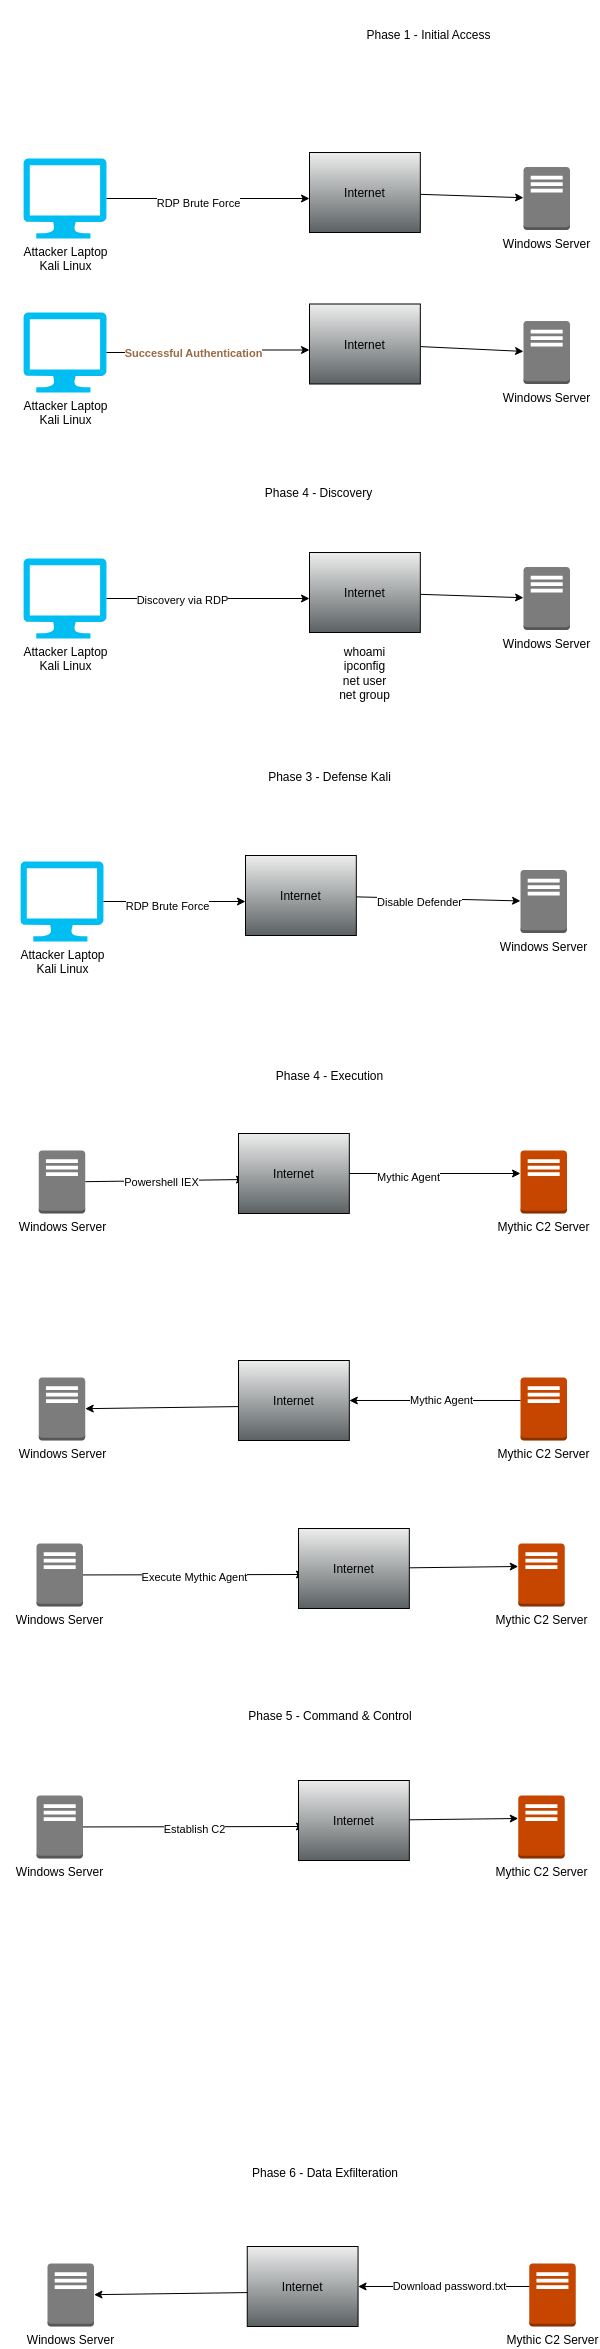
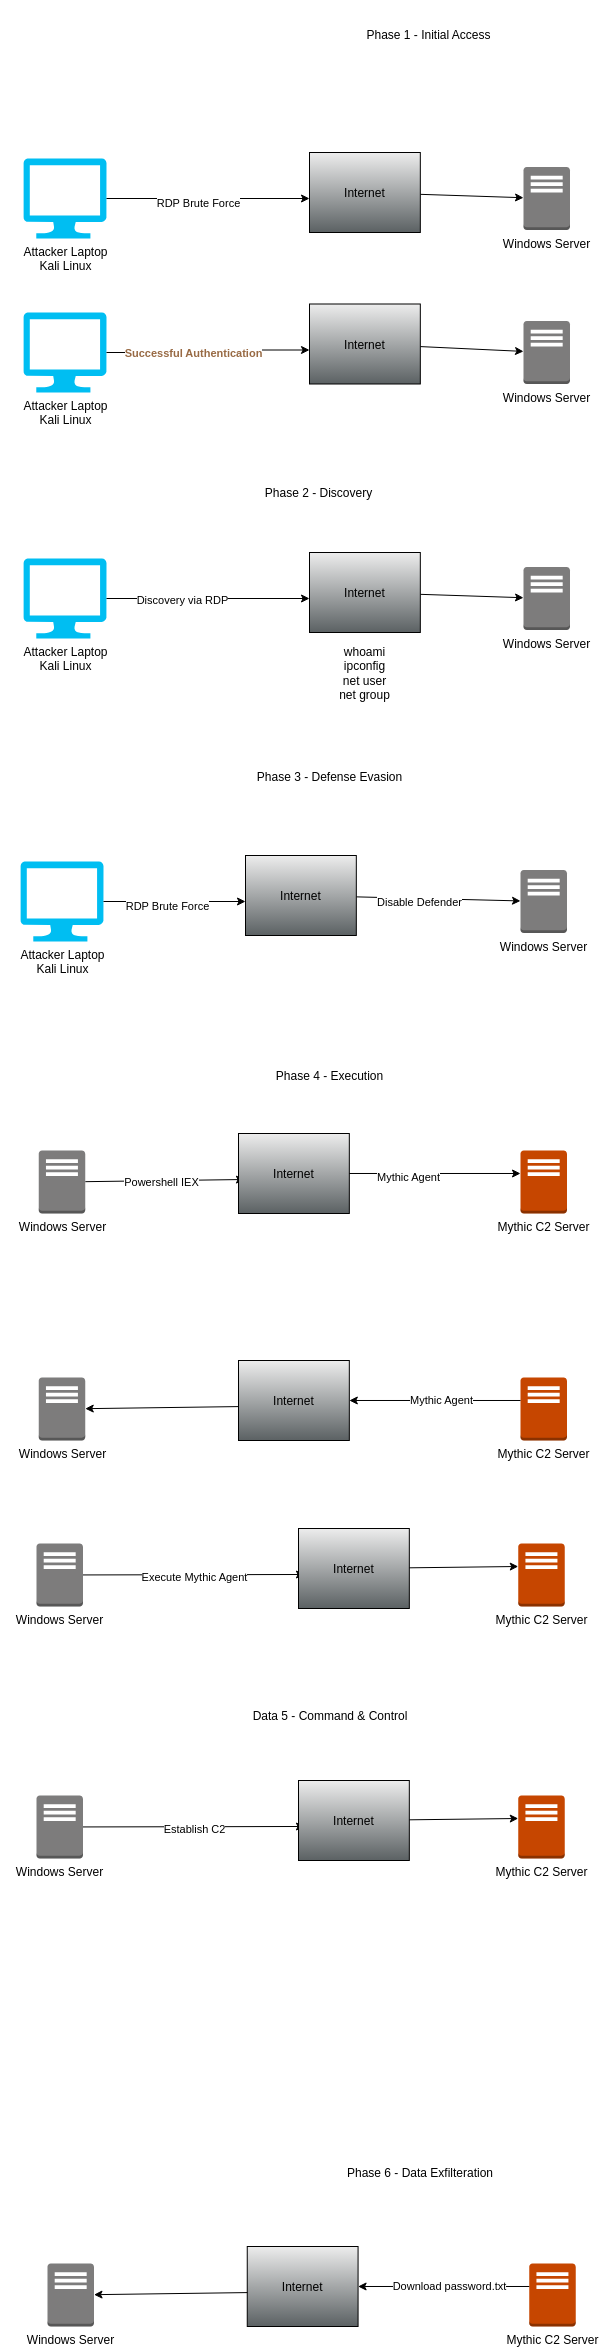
  <mxCell id="0" />
  <mxCell id="1" parent="0" />
  <mxCell id="2" value="Windows Server" style="outlineConnect=0;dashed=0;verticalLabelPosition=bottom;verticalAlign=top;align=center;html=1;shape=mxgraph.aws3.traditional_server;fillColor=#7D7C7C;gradientColor=none;" vertex="1" parent="1"><mxGeometry x="523" y="166.5" width="46.5" height="63" as="geometry" /></mxCell>
  <mxCell id="3" value="&lt;div&gt;Attacker Laptop&lt;/div&gt;&lt;div&gt;Kali Linux&lt;/div&gt;" style="verticalLabelPosition=bottom;html=1;verticalAlign=top;align=center;strokeColor=none;fillColor=#00BEF2;shape=mxgraph.azure.computer;pointerEvents=1;" vertex="1" parent="1"><mxGeometry x="23" y="158" width="83" height="80" as="geometry" /></mxCell>
  <mxCell id="4" style="rounded=0;orthogonalLoop=1;jettySize=auto;html=1;" edge="1" parent="1" source="5" target="2"><mxGeometry relative="1" as="geometry" /></mxCell>
  <mxCell id="5" value="Internet" style="shape=mxgraph.networks2.icon;aspect=fixed;fillColor=#EDEDED;strokeColor=#000000;gradientColor=#5B6163;network2IconShadow=1;network2bgFillColor=none;network2Icon=mxgraph.networks2.cloud;network2IconYOffset=-0.08;network2IconW=1.0;network2IconH=0.722;" vertex="1" parent="1"><mxGeometry x="309" y="152" width="110.82" height="80" as="geometry" /></mxCell>
  <mxCell id="6" value="Phase 1 - Initial Access" style="text;html=1;align=center;verticalAlign=middle;whiteSpace=wrap;rounded=0;" vertex="1" parent="1"><mxGeometry x="362.11" y="20" width="132.59" height="30" as="geometry" /></mxCell>
  <mxCell id="7" style="edgeStyle=orthogonalEdgeStyle;rounded=0;orthogonalLoop=1;jettySize=auto;html=1;entryX=0;entryY=0.575;entryDx=0;entryDy=0;entryPerimeter=0;" edge="1" parent="1" source="3" target="5"><mxGeometry relative="1" as="geometry" /></mxCell>
  <mxCell id="8" value="RDP Brute Force" style="edgeLabel;html=1;align=center;verticalAlign=middle;resizable=0;points=[];" vertex="1" connectable="0" parent="7"><mxGeometry x="-0.108" y="-4" relative="1" as="geometry"><mxPoint as="offset" /></mxGeometry></mxCell>
  <mxCell id="9" value="Windows Server" style="outlineConnect=0;dashed=0;verticalLabelPosition=bottom;verticalAlign=top;align=center;html=1;shape=mxgraph.aws3.traditional_server;fillColor=#7D7C7C;gradientColor=none;" vertex="1" parent="1"><mxGeometry x="523" y="320.5" width="46.5" height="63" as="geometry" /></mxCell>
  <mxCell id="10" value="&lt;div&gt;Attacker Laptop&lt;/div&gt;&lt;div&gt;Kali Linux&lt;/div&gt;" style="verticalLabelPosition=bottom;html=1;verticalAlign=top;align=center;strokeColor=none;fillColor=#00BEF2;shape=mxgraph.azure.computer;pointerEvents=1;" vertex="1" parent="1"><mxGeometry x="23" y="312" width="83" height="80" as="geometry" /></mxCell>
  <mxCell id="11" style="rounded=0;orthogonalLoop=1;jettySize=auto;html=1;" edge="1" source="12" target="9" parent="1"><mxGeometry relative="1" as="geometry" /></mxCell>
  <mxCell id="12" value="Internet" style="shape=mxgraph.networks2.icon;aspect=fixed;fillColor=#EDEDED;strokeColor=#000000;gradientColor=#5B6163;network2IconShadow=1;network2bgFillColor=none;network2Icon=mxgraph.networks2.cloud;network2IconYOffset=-0.08;network2IconW=1.0;network2IconH=0.722;" vertex="1" parent="1"><mxGeometry x="309" y="303.5" width="110.82" height="80" as="geometry" /></mxCell>
  <mxCell id="13" style="edgeStyle=orthogonalEdgeStyle;rounded=0;orthogonalLoop=1;jettySize=auto;html=1;entryX=0;entryY=0.575;entryDx=0;entryDy=0;entryPerimeter=0;" edge="1" source="10" target="12" parent="1"><mxGeometry relative="1" as="geometry" /></mxCell>
  <mxCell id="14" value="Successful Authentication" style="edgeLabel;html=1;align=center;verticalAlign=middle;resizable=0;points=[];fontColor=light-dark(#986a44, #ededed);fontStyle=1" vertex="1" connectable="0" parent="13"><mxGeometry x="-0.159" relative="1" as="geometry"><mxPoint as="offset" /></mxGeometry></mxCell>
- <mxCell id="15" value="Phase 4 - Discovery" style="text;html=1;align=center;verticalAlign=middle;whiteSpace=wrap;rounded=0;" vertex="1" parent="1"><mxGeometry x="252.11" y="478" width="132.59" height="30" as="geometry" /></mxCell>
+ <mxCell id="15" value="Phase 2 - Discovery" style="text;html=1;align=center;verticalAlign=middle;whiteSpace=wrap;rounded=0;" vertex="1" parent="1"><mxGeometry x="252.11" y="478" width="132.59" height="30" as="geometry" /></mxCell>
  <mxCell id="16" value="Windows Server" style="outlineConnect=0;dashed=0;verticalLabelPosition=bottom;verticalAlign=top;align=center;html=1;shape=mxgraph.aws3.traditional_server;fillColor=#7D7C7C;gradientColor=none;" vertex="1" parent="1"><mxGeometry x="523" y="566.5" width="46.5" height="63" as="geometry" /></mxCell>
  <mxCell id="17" value="&lt;div&gt;Attacker Laptop&lt;/div&gt;&lt;div&gt;Kali Linux&lt;/div&gt;" style="verticalLabelPosition=bottom;html=1;verticalAlign=top;align=center;strokeColor=none;fillColor=#00BEF2;shape=mxgraph.azure.computer;pointerEvents=1;" vertex="1" parent="1"><mxGeometry x="23" y="558" width="83" height="80" as="geometry" /></mxCell>
  <mxCell id="18" style="rounded=0;orthogonalLoop=1;jettySize=auto;html=1;" edge="1" source="19" target="16" parent="1"><mxGeometry relative="1" as="geometry" /></mxCell>
  <mxCell id="19" value="Internet" style="shape=mxgraph.networks2.icon;aspect=fixed;fillColor=#EDEDED;strokeColor=#000000;gradientColor=#5B6163;network2IconShadow=1;network2bgFillColor=none;network2Icon=mxgraph.networks2.cloud;network2IconYOffset=-0.08;network2IconW=1.0;network2IconH=0.722;" vertex="1" parent="1"><mxGeometry x="309" y="552" width="110.82" height="80" as="geometry" /></mxCell>
  <mxCell id="20" style="edgeStyle=orthogonalEdgeStyle;rounded=0;orthogonalLoop=1;jettySize=auto;html=1;entryX=0;entryY=0.575;entryDx=0;entryDy=0;entryPerimeter=0;" edge="1" source="17" target="19" parent="1"><mxGeometry relative="1" as="geometry" /></mxCell>
  <mxCell id="21" value="Discovery via RDP" style="edgeLabel;html=1;align=center;verticalAlign=middle;resizable=0;points=[];" vertex="1" connectable="0" parent="20"><mxGeometry x="-0.261" y="-1" relative="1" as="geometry"><mxPoint as="offset" /></mxGeometry></mxCell>
  <mxCell id="22" value="&lt;div&gt;whoami&lt;/div&gt;&lt;div&gt;ipconfig&lt;/div&gt;&lt;div&gt;net user&lt;/div&gt;&lt;div&gt;net group&lt;/div&gt;" style="text;html=1;align=center;verticalAlign=middle;resizable=0;points=[];autosize=1;strokeColor=none;fillColor=none;" vertex="1" parent="1"><mxGeometry x="329.91" y="638" width="69" height="70" as="geometry" /></mxCell>
- <mxCell id="23" value="Phase 3 - Defense Kali" style="text;html=1;align=center;verticalAlign=middle;whiteSpace=wrap;rounded=0;" vertex="1" parent="1"><mxGeometry x="247.14" y="762" width="164.68" height="30" as="geometry" /></mxCell>
+ <mxCell id="23" value="Phase 3 - Defense Evasion" style="text;html=1;align=center;verticalAlign=middle;whiteSpace=wrap;rounded=0;" vertex="1" parent="1"><mxGeometry x="247.14" y="762" width="164.68" height="30" as="geometry" /></mxCell>
  <mxCell id="24" value="Mythic C2 Server" style="outlineConnect=0;dashed=0;verticalLabelPosition=bottom;verticalAlign=top;align=center;html=1;shape=mxgraph.aws3.traditional_server;fillColor=light-dark(#c64600, #848383);gradientColor=none;" vertex="1" parent="1"><mxGeometry x="520" y="1150" width="46.5" height="63" as="geometry" /></mxCell>
  <mxCell id="25" value="Phase 4 - Execution" style="text;html=1;align=center;verticalAlign=middle;whiteSpace=wrap;rounded=0;" vertex="1" parent="1"><mxGeometry x="263.32" y="1061" width="132.59" height="30" as="geometry" /></mxCell>
  <mxCell id="26" style="rounded=0;orthogonalLoop=1;jettySize=auto;html=1;entryX=0.054;entryY=0.575;entryDx=0;entryDy=0;entryPerimeter=0;" edge="1" source="28" target="29" parent="1"><mxGeometry relative="1" as="geometry"><mxPoint x="130" y="1207" as="targetPoint" /></mxGeometry></mxCell>
  <mxCell id="27" value="Powershell IEX" style="edgeLabel;html=1;align=center;verticalAlign=middle;resizable=0;points=[];" vertex="1" connectable="0" parent="26"><mxGeometry x="-0.046" y="-1" relative="1" as="geometry"><mxPoint as="offset" /></mxGeometry></mxCell>
  <mxCell id="28" value="Windows Server" style="outlineConnect=0;dashed=0;verticalLabelPosition=bottom;verticalAlign=top;align=center;html=1;shape=mxgraph.aws3.traditional_server;fillColor=#7D7C7C;gradientColor=none;" vertex="1" parent="1"><mxGeometry x="38.25" y="1150" width="46.5" height="63" as="geometry" /></mxCell>
  <mxCell id="29" value="Internet" style="shape=mxgraph.networks2.icon;aspect=fixed;fillColor=#EDEDED;strokeColor=#000000;gradientColor=#5B6163;network2IconShadow=1;network2bgFillColor=none;network2Icon=mxgraph.networks2.cloud;network2IconYOffset=-0.08;network2IconW=1.0;network2IconH=0.722;" vertex="1" parent="1"><mxGeometry x="238" y="1133" width="110.82" height="80" as="geometry" /></mxCell>
  <mxCell id="30" style="edgeStyle=orthogonalEdgeStyle;rounded=0;orthogonalLoop=1;jettySize=auto;html=1;entryX=0;entryY=0.365;entryDx=0;entryDy=0;entryPerimeter=0;" edge="1" source="29" target="24" parent="1"><mxGeometry relative="1" as="geometry" /></mxCell>
  <mxCell id="31" value="Mythic Agent" style="edgeLabel;html=1;align=center;verticalAlign=middle;resizable=0;points=[];" vertex="1" connectable="0" parent="30"><mxGeometry x="-0.309" y="-4" relative="1" as="geometry"><mxPoint as="offset" /></mxGeometry></mxCell>
  <mxCell id="32" value="Mythic C2 Server" style="outlineConnect=0;dashed=0;verticalLabelPosition=bottom;verticalAlign=top;align=center;html=1;shape=mxgraph.aws3.traditional_server;fillColor=light-dark(#c64600, #848383);gradientColor=none;" vertex="1" parent="1"><mxGeometry x="520" y="1377" width="46.5" height="63" as="geometry" /></mxCell>
  <mxCell id="33" style="rounded=0;orthogonalLoop=1;jettySize=auto;html=1;exitX=0.054;exitY=0.575;exitDx=0;exitDy=0;exitPerimeter=0;" edge="1" source="35" target="34" parent="1"><mxGeometry relative="1" as="geometry"><mxPoint x="130" y="1434" as="sourcePoint" /></mxGeometry></mxCell>
  <mxCell id="34" value="Windows Server" style="outlineConnect=0;dashed=0;verticalLabelPosition=bottom;verticalAlign=top;align=center;html=1;shape=mxgraph.aws3.traditional_server;fillColor=#7D7C7C;gradientColor=none;" vertex="1" parent="1"><mxGeometry x="38.25" y="1377" width="46.5" height="63" as="geometry" /></mxCell>
  <mxCell id="35" value="Internet" style="shape=mxgraph.networks2.icon;aspect=fixed;fillColor=#EDEDED;strokeColor=#000000;gradientColor=#5B6163;network2IconShadow=1;network2bgFillColor=none;network2Icon=mxgraph.networks2.cloud;network2IconYOffset=-0.08;network2IconW=1.0;network2IconH=0.722;" vertex="1" parent="1"><mxGeometry x="238" y="1360" width="110.82" height="80" as="geometry" /></mxCell>
  <mxCell id="36" style="edgeStyle=orthogonalEdgeStyle;rounded=0;orthogonalLoop=1;jettySize=auto;html=1;exitX=0;exitY=0.365;exitDx=0;exitDy=0;exitPerimeter=0;" edge="1" source="32" target="35" parent="1"><mxGeometry relative="1" as="geometry" /></mxCell>
  <mxCell id="37" value="Mythic Agent" style="edgeLabel;html=1;align=center;verticalAlign=middle;resizable=0;points=[];" vertex="1" connectable="0" parent="36"><mxGeometry x="-0.309" y="-4" relative="1" as="geometry"><mxPoint x="-21" y="4" as="offset" /></mxGeometry></mxCell>
  <mxCell id="38" value="Mythic C2 Server" style="outlineConnect=0;dashed=0;verticalLabelPosition=bottom;verticalAlign=top;align=center;html=1;shape=mxgraph.aws3.traditional_server;fillColor=light-dark(#c64600, #848383);gradientColor=none;" vertex="1" parent="1"><mxGeometry x="517.75" y="1543" width="46.5" height="63" as="geometry" /></mxCell>
  <mxCell id="39" style="rounded=0;orthogonalLoop=1;jettySize=auto;html=1;entryX=0.054;entryY=0.575;entryDx=0;entryDy=0;entryPerimeter=0;" edge="1" source="41" target="42" parent="1"><mxGeometry relative="1" as="geometry"><mxPoint x="127.75" y="1600" as="targetPoint" /></mxGeometry></mxCell>
  <mxCell id="40" value="Execute Mythic Agent" style="edgeLabel;html=1;align=center;verticalAlign=middle;resizable=0;points=[];" vertex="1" connectable="0" parent="39"><mxGeometry x="-0.002" y="-2" relative="1" as="geometry"><mxPoint as="offset" /></mxGeometry></mxCell>
  <mxCell id="41" value="Windows Server" style="outlineConnect=0;dashed=0;verticalLabelPosition=bottom;verticalAlign=top;align=center;html=1;shape=mxgraph.aws3.traditional_server;fillColor=#7D7C7C;gradientColor=none;" vertex="1" parent="1"><mxGeometry x="36" y="1543" width="46.5" height="63" as="geometry" /></mxCell>
  <mxCell id="42" value="Internet" style="shape=mxgraph.networks2.icon;aspect=fixed;fillColor=#EDEDED;strokeColor=#000000;gradientColor=#5B6163;network2IconShadow=1;network2bgFillColor=none;network2Icon=mxgraph.networks2.cloud;network2IconYOffset=-0.08;network2IconW=1.0;network2IconH=0.722;" vertex="1" parent="1"><mxGeometry x="298" y="1528" width="110.82" height="80" as="geometry" /></mxCell>
  <mxCell id="43" style="rounded=0;orthogonalLoop=1;jettySize=auto;html=1;entryX=0;entryY=0.365;entryDx=0;entryDy=0;entryPerimeter=0;" edge="1" source="42" target="38" parent="1"><mxGeometry relative="1" as="geometry" /></mxCell>
  <mxCell id="44" value="Windows Server" style="outlineConnect=0;dashed=0;verticalLabelPosition=bottom;verticalAlign=top;align=center;html=1;shape=mxgraph.aws3.traditional_server;fillColor=#7D7C7C;gradientColor=none;" vertex="1" parent="1"><mxGeometry x="520" y="869.5" width="46.5" height="63" as="geometry" /></mxCell>
  <mxCell id="45" value="&lt;div&gt;Attacker Laptop&lt;/div&gt;&lt;div&gt;Kali Linux&lt;/div&gt;" style="verticalLabelPosition=bottom;html=1;verticalAlign=top;align=center;strokeColor=none;fillColor=#00BEF2;shape=mxgraph.azure.computer;pointerEvents=1;" vertex="1" parent="1"><mxGeometry x="20" y="861" width="83" height="80" as="geometry" /></mxCell>
  <mxCell id="46" style="rounded=0;orthogonalLoop=1;jettySize=auto;html=1;" edge="1" source="48" target="44" parent="1"><mxGeometry relative="1" as="geometry" /></mxCell>
  <mxCell id="47" value="Disable Defender" style="edgeLabel;html=1;align=center;verticalAlign=middle;resizable=0;points=[];" vertex="1" connectable="0" parent="46"><mxGeometry x="-0.227" y="-4" relative="1" as="geometry"><mxPoint as="offset" /></mxGeometry></mxCell>
  <mxCell id="48" value="Internet" style="shape=mxgraph.networks2.icon;aspect=fixed;fillColor=#EDEDED;strokeColor=#000000;gradientColor=#5B6163;network2IconShadow=1;network2bgFillColor=none;network2Icon=mxgraph.networks2.cloud;network2IconYOffset=-0.08;network2IconW=1.0;network2IconH=0.722;" vertex="1" parent="1"><mxGeometry x="245" y="855" width="110.82" height="80" as="geometry" /></mxCell>
  <mxCell id="49" style="edgeStyle=orthogonalEdgeStyle;rounded=0;orthogonalLoop=1;jettySize=auto;html=1;entryX=0;entryY=0.575;entryDx=0;entryDy=0;entryPerimeter=0;" edge="1" source="45" target="48" parent="1"><mxGeometry relative="1" as="geometry" /></mxCell>
  <mxCell id="50" value="RDP Brute Force" style="edgeLabel;html=1;align=center;verticalAlign=middle;resizable=0;points=[];" vertex="1" connectable="0" parent="49"><mxGeometry x="-0.108" y="-4" relative="1" as="geometry"><mxPoint as="offset" /></mxGeometry></mxCell>
- <mxCell id="51" value="Phase 5 - Command &amp;amp; Control" style="text;html=1;align=center;verticalAlign=middle;whiteSpace=wrap;rounded=0;" vertex="1" parent="1"><mxGeometry x="239.64" y="1701" width="179.68" height="30" as="geometry" /></mxCell>
+ <mxCell id="51" value="Data 5 - Command &amp;amp; Control" style="text;html=1;align=center;verticalAlign=middle;whiteSpace=wrap;rounded=0;" vertex="1" parent="1"><mxGeometry x="239.64" y="1701" width="179.68" height="30" as="geometry" /></mxCell>
  <mxCell id="52" value="Mythic C2 Server" style="outlineConnect=0;dashed=0;verticalLabelPosition=bottom;verticalAlign=top;align=center;html=1;shape=mxgraph.aws3.traditional_server;fillColor=light-dark(#c64600, #848383);gradientColor=none;" vertex="1" parent="1"><mxGeometry x="517.75" y="1795" width="46.5" height="63" as="geometry" /></mxCell>
  <mxCell id="53" style="rounded=0;orthogonalLoop=1;jettySize=auto;html=1;entryX=0.054;entryY=0.575;entryDx=0;entryDy=0;entryPerimeter=0;" edge="1" source="55" target="56" parent="1"><mxGeometry relative="1" as="geometry"><mxPoint x="127.75" y="1852" as="targetPoint" /></mxGeometry></mxCell>
  <mxCell id="54" value="Establish C2" style="edgeLabel;html=1;align=center;verticalAlign=middle;resizable=0;points=[];" vertex="1" connectable="0" parent="53"><mxGeometry x="-0.002" y="-2" relative="1" as="geometry"><mxPoint as="offset" /></mxGeometry></mxCell>
  <mxCell id="55" value="Windows Server" style="outlineConnect=0;dashed=0;verticalLabelPosition=bottom;verticalAlign=top;align=center;html=1;shape=mxgraph.aws3.traditional_server;fillColor=#7D7C7C;gradientColor=none;" vertex="1" parent="1"><mxGeometry x="36" y="1795" width="46.5" height="63" as="geometry" /></mxCell>
  <mxCell id="56" value="Internet" style="shape=mxgraph.networks2.icon;aspect=fixed;fillColor=#EDEDED;strokeColor=#000000;gradientColor=#5B6163;network2IconShadow=1;network2bgFillColor=none;network2Icon=mxgraph.networks2.cloud;network2IconYOffset=-0.08;network2IconW=1.0;network2IconH=0.722;" vertex="1" parent="1"><mxGeometry x="298" y="1780" width="110.82" height="80" as="geometry" /></mxCell>
  <mxCell id="57" style="rounded=0;orthogonalLoop=1;jettySize=auto;html=1;entryX=0;entryY=0.365;entryDx=0;entryDy=0;entryPerimeter=0;" edge="1" source="56" target="52" parent="1"><mxGeometry relative="1" as="geometry" /></mxCell>
- <mxCell id="58" value="Phase 6 - Data Exfilteration" style="text;html=1;align=center;verticalAlign=middle;whiteSpace=wrap;rounded=0;" vertex="1" parent="1"><mxGeometry x="235" y="2158" width="179.68" height="30" as="geometry" /></mxCell>
+ <mxCell id="58" value="Phase 6 - Data Exfilteration" style="text;html=1;align=center;verticalAlign=middle;whiteSpace=wrap;rounded=0;" vertex="1" parent="1"><mxGeometry x="330" y="2158" width="179.68" height="30" as="geometry" /></mxCell>
  <mxCell id="59" value="Mythic C2 Server" style="outlineConnect=0;dashed=0;verticalLabelPosition=bottom;verticalAlign=top;align=center;html=1;shape=mxgraph.aws3.traditional_server;fillColor=light-dark(#c64600, #848383);gradientColor=none;" vertex="1" parent="1"><mxGeometry x="528.75" y="2263" width="46.5" height="63" as="geometry" /></mxCell>
  <mxCell id="60" style="rounded=0;orthogonalLoop=1;jettySize=auto;html=1;exitX=0.054;exitY=0.575;exitDx=0;exitDy=0;exitPerimeter=0;" edge="1" source="62" target="61" parent="1"><mxGeometry relative="1" as="geometry"><mxPoint x="138.75" y="2320" as="sourcePoint" /></mxGeometry></mxCell>
  <mxCell id="61" value="Windows Server" style="outlineConnect=0;dashed=0;verticalLabelPosition=bottom;verticalAlign=top;align=center;html=1;shape=mxgraph.aws3.traditional_server;fillColor=#7D7C7C;gradientColor=none;" vertex="1" parent="1"><mxGeometry x="47" y="2263" width="46.5" height="63" as="geometry" /></mxCell>
  <mxCell id="62" value="Internet" style="shape=mxgraph.networks2.icon;aspect=fixed;fillColor=#EDEDED;strokeColor=#000000;gradientColor=#5B6163;network2IconShadow=1;network2bgFillColor=none;network2Icon=mxgraph.networks2.cloud;network2IconYOffset=-0.08;network2IconW=1.0;network2IconH=0.722;" vertex="1" parent="1"><mxGeometry x="246.75" y="2246" width="110.82" height="80" as="geometry" /></mxCell>
  <mxCell id="63" style="edgeStyle=orthogonalEdgeStyle;rounded=0;orthogonalLoop=1;jettySize=auto;html=1;exitX=0;exitY=0.365;exitDx=0;exitDy=0;exitPerimeter=0;" edge="1" source="59" target="62" parent="1"><mxGeometry relative="1" as="geometry" /></mxCell>
  <mxCell id="64" value="Download password.txt" style="edgeLabel;html=1;align=center;verticalAlign=middle;resizable=0;points=[];" vertex="1" connectable="0" parent="63"><mxGeometry x="-0.309" y="-4" relative="1" as="geometry"><mxPoint x="-21" y="4" as="offset" /></mxGeometry></mxCell>
